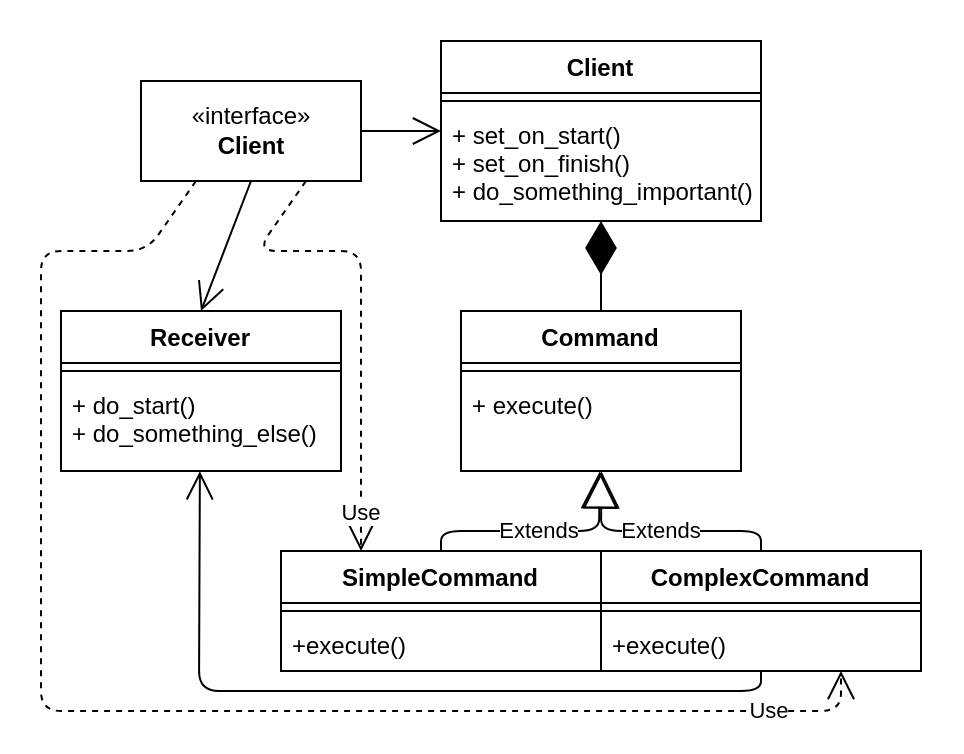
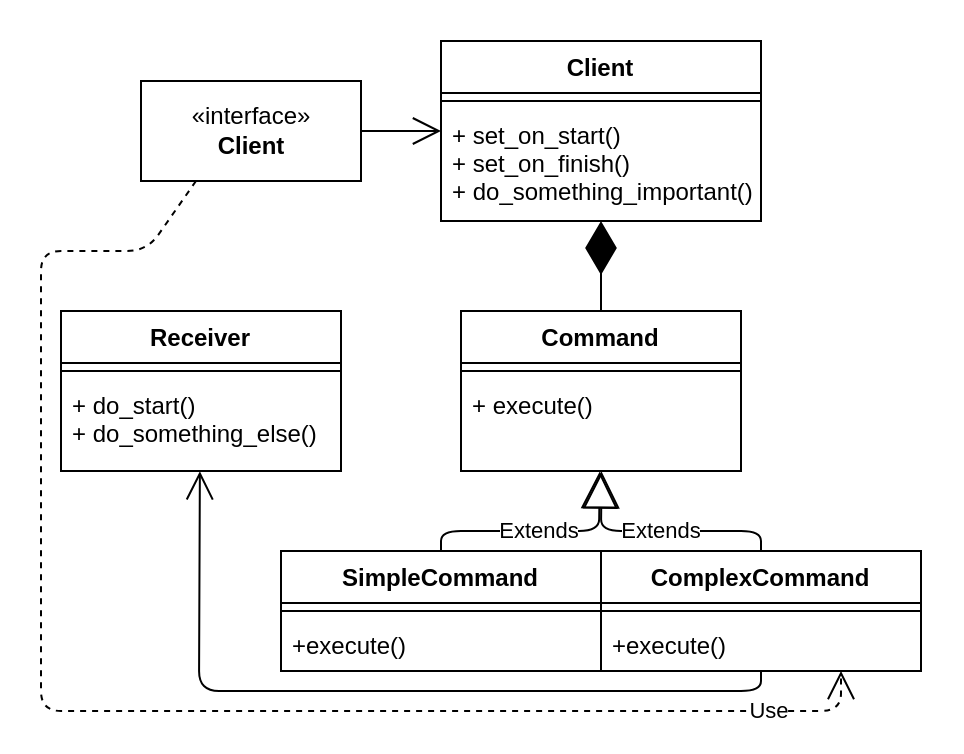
  <mxCell id="0" />
  <mxCell id="1" parent="0" />
  <mxCell id="2" value="«interface»&lt;br&gt;&lt;b&gt;Client&lt;/b&gt;" style="html=1;" vertex="1" parent="1"><mxGeometry x="70" y="40" width="110" height="50" as="geometry" /></mxCell>
  <mxCell id="3" value="Client" style="swimlane;fontStyle=1;align=center;verticalAlign=top;childLayout=stackLayout;horizontal=1;startSize=26;horizontalStack=0;resizeParent=1;resizeParentMax=0;resizeLast=0;collapsible=1;marginBottom=0;" vertex="1" parent="1"><mxGeometry x="220" y="20" width="160" height="90" as="geometry" /></mxCell>
  <mxCell id="4" value="" style="line;strokeWidth=1;fillColor=none;align=left;verticalAlign=middle;spacingTop=-1;spacingLeft=3;spacingRight=3;rotatable=0;labelPosition=right;points=[];portConstraint=eastwest;" vertex="1" parent="3"><mxGeometry y="26" width="160" height="8" as="geometry" /></mxCell>
  <mxCell id="5" value="+ set_on_start()&#10;+ set_on_finish()&#10;+ do_something_important()" style="text;strokeColor=none;fillColor=none;align=left;verticalAlign=top;spacingLeft=4;spacingRight=4;overflow=hidden;rotatable=0;points=[[0,0.5],[1,0.5]];portConstraint=eastwest;" vertex="1" parent="3"><mxGeometry y="34" width="160" height="56" as="geometry" /></mxCell>
  <mxCell id="6" value="Command" style="swimlane;fontStyle=1;align=center;verticalAlign=top;childLayout=stackLayout;horizontal=1;startSize=26;horizontalStack=0;resizeParent=1;resizeParentMax=0;resizeLast=0;collapsible=1;marginBottom=0;" vertex="1" parent="1"><mxGeometry x="230" y="155" width="140" height="80" as="geometry" /></mxCell>
  <mxCell id="7" value="" style="line;strokeWidth=1;fillColor=none;align=left;verticalAlign=middle;spacingTop=-1;spacingLeft=3;spacingRight=3;rotatable=0;labelPosition=right;points=[];portConstraint=eastwest;" vertex="1" parent="6"><mxGeometry y="26" width="140" height="8" as="geometry" /></mxCell>
  <mxCell id="8" value="+ execute()" style="text;strokeColor=none;fillColor=none;align=left;verticalAlign=top;spacingLeft=4;spacingRight=4;overflow=hidden;rotatable=0;points=[[0,0.5],[1,0.5]];portConstraint=eastwest;" vertex="1" parent="6"><mxGeometry y="34" width="140" height="46" as="geometry" /></mxCell>
  <mxCell id="9" value="SimpleCommand" style="swimlane;fontStyle=1;align=center;verticalAlign=top;childLayout=stackLayout;horizontal=1;startSize=26;horizontalStack=0;resizeParent=1;resizeParentMax=0;resizeLast=0;collapsible=1;marginBottom=0;" vertex="1" parent="1"><mxGeometry x="140" y="275" width="160" height="60" as="geometry" /></mxCell>
  <mxCell id="10" value="" style="line;strokeWidth=1;fillColor=none;align=left;verticalAlign=middle;spacingTop=-1;spacingLeft=3;spacingRight=3;rotatable=0;labelPosition=right;points=[];portConstraint=eastwest;" vertex="1" parent="9"><mxGeometry y="26" width="160" height="8" as="geometry" /></mxCell>
  <mxCell id="11" value="+execute()" style="text;strokeColor=none;fillColor=none;align=left;verticalAlign=top;spacingLeft=4;spacingRight=4;overflow=hidden;rotatable=0;points=[[0,0.5],[1,0.5]];portConstraint=eastwest;" vertex="1" parent="9"><mxGeometry y="34" width="160" height="26" as="geometry" /></mxCell>
  <mxCell id="12" value="ComplexCommand" style="swimlane;fontStyle=1;align=center;verticalAlign=top;childLayout=stackLayout;horizontal=1;startSize=26;horizontalStack=0;resizeParent=1;resizeParentMax=0;resizeLast=0;collapsible=1;marginBottom=0;" vertex="1" parent="1"><mxGeometry x="300" y="275" width="160" height="60" as="geometry" /></mxCell>
  <mxCell id="13" value="" style="line;strokeWidth=1;fillColor=none;align=left;verticalAlign=middle;spacingTop=-1;spacingLeft=3;spacingRight=3;rotatable=0;labelPosition=right;points=[];portConstraint=eastwest;" vertex="1" parent="12"><mxGeometry y="26" width="160" height="8" as="geometry" /></mxCell>
  <mxCell id="14" value="+execute()" style="text;strokeColor=none;fillColor=none;align=left;verticalAlign=top;spacingLeft=4;spacingRight=4;overflow=hidden;rotatable=0;points=[[0,0.5],[1,0.5]];portConstraint=eastwest;" vertex="1" parent="12"><mxGeometry y="34" width="160" height="26" as="geometry" /></mxCell>
  <mxCell id="15" value="Receiver" style="swimlane;fontStyle=1;align=center;verticalAlign=top;childLayout=stackLayout;horizontal=1;startSize=26;horizontalStack=0;resizeParent=1;resizeParentMax=0;resizeLast=0;collapsible=1;marginBottom=0;" vertex="1" parent="1"><mxGeometry x="30" y="155" width="140" height="80" as="geometry" /></mxCell>
  <mxCell id="16" value="" style="line;strokeWidth=1;fillColor=none;align=left;verticalAlign=middle;spacingTop=-1;spacingLeft=3;spacingRight=3;rotatable=0;labelPosition=right;points=[];portConstraint=eastwest;" vertex="1" parent="15"><mxGeometry y="26" width="140" height="8" as="geometry" /></mxCell>
  <mxCell id="17" value="+ do_start()&#10;+ do_something_else()" style="text;strokeColor=none;fillColor=none;align=left;verticalAlign=top;spacingLeft=4;spacingRight=4;overflow=hidden;rotatable=0;points=[[0,0.5],[1,0.5]];portConstraint=eastwest;" vertex="1" parent="15"><mxGeometry y="34" width="140" height="46" as="geometry" /></mxCell>
  <mxCell id="18" value="Extends" style="endArrow=block;endSize=16;endFill=0;html=1;exitX=0.5;exitY=0;exitDx=0;exitDy=0;entryX=0.496;entryY=1.004;entryDx=0;entryDy=0;entryPerimeter=0;" edge="1" parent="1" source="9" target="8"><mxGeometry width="160" relative="1" as="geometry"><mxPoint x="460" y="225" as="sourcePoint" /><mxPoint x="620" y="225" as="targetPoint" /><Array as="points"><mxPoint x="220" y="265" /><mxPoint x="299" y="265" /></Array></mxGeometry></mxCell>
  <mxCell id="19" value="Extends" style="endArrow=block;endSize=16;endFill=0;html=1;exitX=0.5;exitY=0;exitDx=0;exitDy=0;entryX=0.502;entryY=1.004;entryDx=0;entryDy=0;entryPerimeter=0;" edge="1" parent="1" source="12" target="8"><mxGeometry width="160" relative="1" as="geometry"><mxPoint x="440" y="225" as="sourcePoint" /><mxPoint x="600" y="225" as="targetPoint" /><Array as="points"><mxPoint x="380" y="265" /><mxPoint x="300" y="265" /></Array></mxGeometry></mxCell>
  <mxCell id="20" value="" style="endArrow=diamondThin;endFill=1;endSize=24;html=1;entryX=0.5;entryY=1;entryDx=0;entryDy=0;entryPerimeter=0;exitX=0.5;exitY=0;exitDx=0;exitDy=0;" edge="1" parent="1" source="6" target="5"><mxGeometry width="160" relative="1" as="geometry"><mxPoint x="190" y="135" as="sourcePoint" /><mxPoint x="350" y="135" as="targetPoint" /></mxGeometry></mxCell>
- <mxCell id="21" value="" style="endArrow=open;endFill=1;endSize=12;html=1;exitX=0.5;exitY=1;exitDx=0;exitDy=0;entryX=0.5;entryY=0;entryDx=0;entryDy=0;" edge="1" parent="1" source="2" target="15"><mxGeometry width="160" relative="1" as="geometry"><mxPoint x="80" y="125" as="sourcePoint" /><mxPoint x="240" y="125" as="targetPoint" /></mxGeometry></mxCell>
  <mxCell id="22" value="" style="endArrow=open;endFill=1;endSize=12;html=1;exitX=1;exitY=0.5;exitDx=0;exitDy=0;" edge="1" parent="1" source="2"><mxGeometry width="160" relative="1" as="geometry"><mxPoint x="170" y="65" as="sourcePoint" /><mxPoint x="220" y="65" as="targetPoint" /></mxGeometry></mxCell>
  <mxCell id="23" value="" style="endArrow=open;endFill=1;endSize=12;html=1;exitX=0.5;exitY=1;exitDx=0;exitDy=0;exitPerimeter=0;entryX=0.496;entryY=1.004;entryDx=0;entryDy=0;entryPerimeter=0;" edge="1" parent="1" source="14" target="17"><mxGeometry width="160" relative="1" as="geometry"><mxPoint x="210" y="395" as="sourcePoint" /><mxPoint x="370" y="395" as="targetPoint" /><Array as="points"><mxPoint x="380" y="345" /><mxPoint x="220" y="345" /><mxPoint x="99" y="345" /></Array></mxGeometry></mxCell>
- <mxCell id="24" value="Use" style="endArrow=open;endSize=12;dashed=1;html=1;exitX=0.75;exitY=1;exitDx=0;exitDy=0;entryX=0.25;entryY=0;entryDx=0;entryDy=0;" edge="1" parent="1" source="2" target="9"><mxGeometry x="0.844" width="160" relative="1" as="geometry"><mxPoint x="-120" y="135" as="sourcePoint" /><mxPoint x="40" y="135" as="targetPoint" /><Array as="points"><mxPoint x="128" y="125" /><mxPoint x="180" y="125" /></Array><mxPoint as="offset" /></mxGeometry></mxCell>
  <mxCell id="25" value="Use" style="endArrow=open;endSize=12;dashed=1;html=1;exitX=0.25;exitY=1;exitDx=0;exitDy=0;entryX=0.75;entryY=1;entryDx=0;entryDy=0;entryPerimeter=0;" edge="1" parent="1" source="2" target="14"><mxGeometry x="0.85" width="160" relative="1" as="geometry"><mxPoint x="120" y="175" as="sourcePoint" /><mxPoint x="430" y="365" as="targetPoint" /><Array as="points"><mxPoint x="73" y="125" /><mxPoint x="20" y="125" /><mxPoint x="20" y="355" /><mxPoint x="210" y="355" /><mxPoint x="420" y="355" /></Array><mxPoint as="offset" /></mxGeometry></mxCell>
